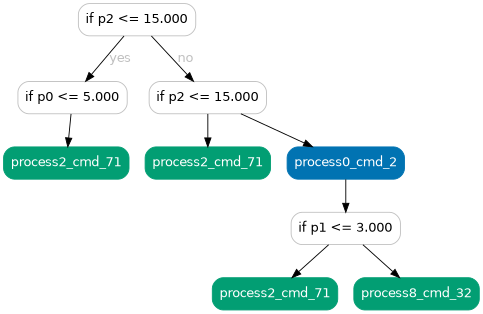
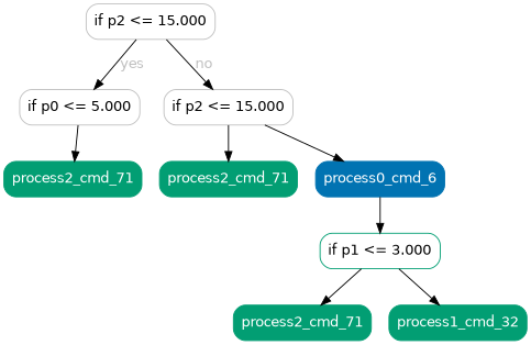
  digraph {
    node [color=gray fillcolor=white fontname=helvetica shape=box style="filled, rounded" fontcolor=white]
    edge [fontcolor=gray fontname=helvetica]
    n1 [height=0.5 label="if p2 <= 15.000" width=1.8194 fontcolor=""]
    n2 [height=0.5 label="if p0 <= 5.000" width=1.6944 fontcolor=""]
    n3 [height=0.5 label="if p2 <= 15.000" width=1.8194 fontcolor=""]
    n4 [color="#029e73" fillcolor="#029e73" height=0.5 label=process2_cmd_71 width=1.9444]
    n5 [color="#029e73" fillcolor="#029e73" height=0.5 label=process2_cmd_71 width=1.9444]
-   n6 [color="#0173b2" fillcolor="#0173b2" height=0.5 label=process0_cmd_2 width=1.8194]
-   n7 [height=0.5 label="if p1 <= 3.000" width=1.6944 fontcolor=""]
+   n6 [color="#0173b2" fillcolor="#0173b2" height=0.5 label=process0_cmd_6 width=1.8194]
+   n7 [color="#029e73" height=0.5 label="if p1 <= 3.000" width=1.6944 fontcolor=""]
    n8 [color="#029e73" fillcolor="#029e73" height=0.5 label=process2_cmd_71 width=1.9444]
-   n9 [color="#029e73" fillcolor="#029e73" height=0.5 label=process8_cmd_32 width=1.9444]
+   n9 [color="#029e73" fillcolor="#029e73" height=0.5 label=process1_cmd_32 width=1.9444]
    n1 -> n2 [label=yes]
    n1 -> n3 [label=no]
    n2 -> n4
    n3 -> n5
    n3 -> n6
    n6 -> n7
    n7 -> n8
    n7 -> n9
  }
